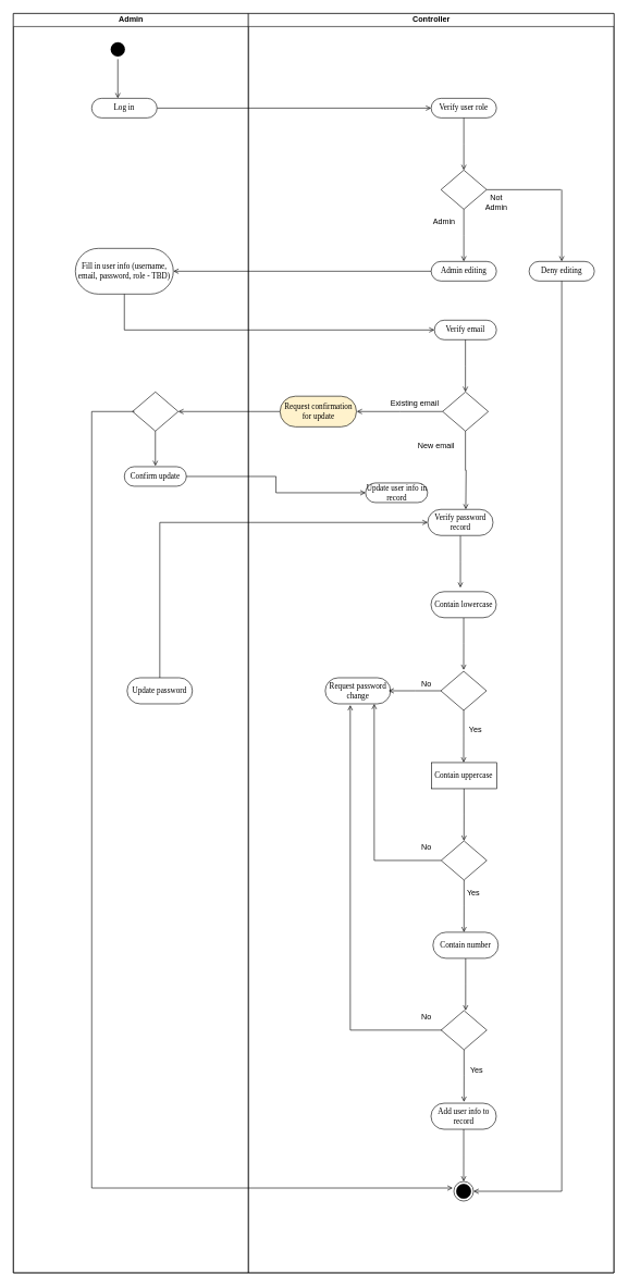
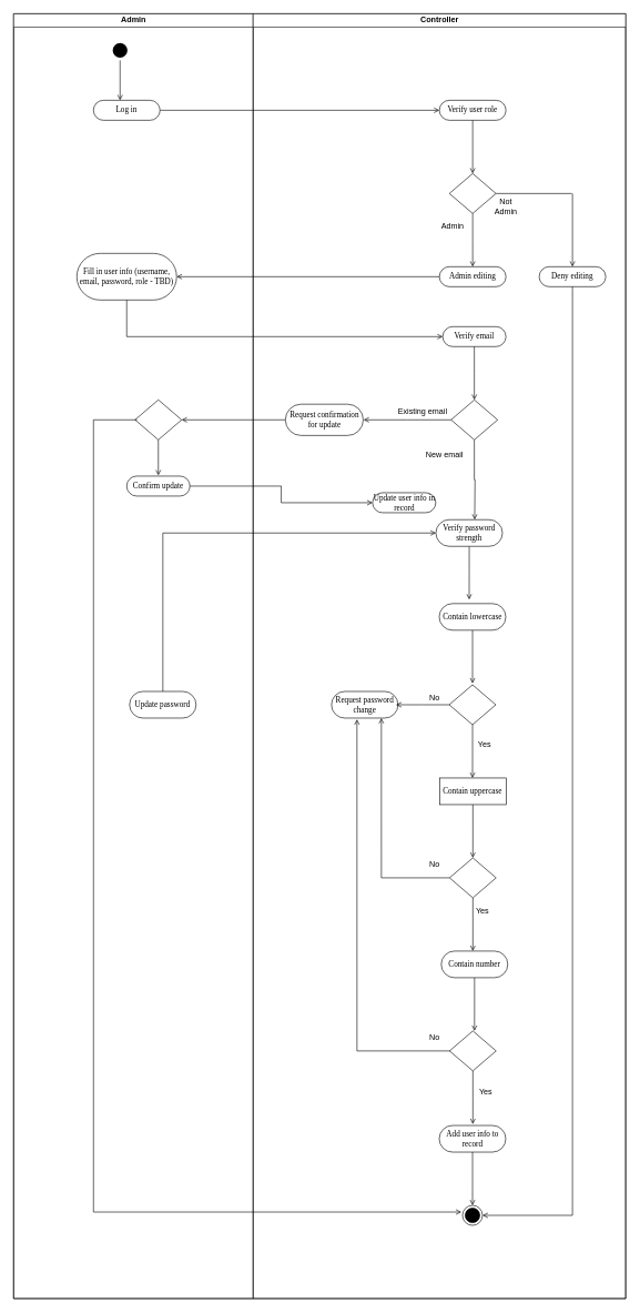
  <mxCell id="0" />
  <mxCell id="1" parent="0" />
  <mxCell id="2" value="" style="swimlane;html=1;childLayout=stackLayout;startSize=0;rounded=0;shadow=0;comic=0;labelBackgroundColor=none;strokeWidth=1;fontFamily=Verdana;fontSize=12;align=center;" vertex="1" parent="1"><mxGeometry x="20" y="20" width="920" height="1930" as="geometry" /></mxCell>
  <mxCell id="3" style="edgeStyle=none;rounded=0;html=1;labelBackgroundColor=none;startArrow=none;startFill=0;startSize=5;endArrow=classicThin;endFill=1;endSize=5;jettySize=auto;orthogonalLoop=1;strokeWidth=1;fontFamily=Verdana;fontSize=12" edge="1" parent="2"><mxGeometry relative="1" as="geometry"><mxPoint x="180" y="363.043" as="sourcePoint" /></mxGeometry></mxCell>
  <mxCell id="4" value="" style="edgeStyle=orthogonalEdgeStyle;rounded=0;orthogonalLoop=1;jettySize=auto;html=1;endArrow=open;endFill=0;" edge="1" parent="2" source="10" target="52"><mxGeometry relative="1" as="geometry" /></mxCell>
  <mxCell id="5" value="Admin" style="swimlane;html=1;startSize=20;" vertex="1" parent="2"><mxGeometry width="360" height="1930" as="geometry"><mxRectangle width="30" height="1880" as="alternateBounds" /></mxGeometry></mxCell>
  <mxCell id="6" value="Fill in user info (username, email, password, role - TBD)" style="rounded=1;whiteSpace=wrap;html=1;shadow=0;comic=0;labelBackgroundColor=none;strokeWidth=1;fontFamily=Verdana;fontSize=12;align=center;arcSize=50;" vertex="1" parent="5"><mxGeometry x="95" y="360" width="150" height="70" as="geometry" /></mxCell>
  <mxCell id="7" value="" style="group" vertex="1" connectable="0" parent="5"><mxGeometry x="120" y="130" width="100" height="30" as="geometry" /></mxCell>
  <mxCell id="8" value="" style="group" vertex="1" connectable="0" parent="7"><mxGeometry width="100" height="30" as="geometry" /></mxCell>
  <mxCell id="9" value="" style="group" vertex="1" connectable="0" parent="8"><mxGeometry width="100" height="30" as="geometry" /></mxCell>
  <mxCell id="10" value="Log in" style="rounded=1;whiteSpace=wrap;html=1;shadow=0;comic=0;labelBackgroundColor=none;strokeWidth=1;fontFamily=Verdana;fontSize=12;align=center;arcSize=50;" vertex="1" parent="9"><mxGeometry width="100" height="30" as="geometry" /></mxCell>
  <mxCell id="11" value="" style="ellipse;html=1;shape=startState;fillColor=#000000;strokeColor=none;" vertex="1" parent="5"><mxGeometry x="145" y="40" width="30" height="30" as="geometry" /></mxCell>
  <mxCell id="12" value="" style="edgeStyle=orthogonalEdgeStyle;rounded=0;orthogonalLoop=1;jettySize=auto;html=1;endArrow=open;endFill=0;" edge="1" parent="2" source="53" target="6"><mxGeometry relative="1" as="geometry" /></mxCell>
  <mxCell id="13" value="" style="edgeStyle=orthogonalEdgeStyle;rounded=0;orthogonalLoop=1;jettySize=auto;html=1;endArrow=open;endFill=0;" edge="1" parent="2" source="6" target="54"><mxGeometry relative="1" as="geometry"><Array as="points"><mxPoint x="170" y="485" /></Array></mxGeometry></mxCell>
  <mxCell id="14" value="Controller" style="swimlane;html=1;startSize=20;" vertex="1" parent="2"><mxGeometry x="360" width="560" height="1930" as="geometry" /></mxCell>
  <mxCell id="15" value="" style="rhombus;whiteSpace=wrap;html=1;" vertex="1" parent="14"><mxGeometry x="-177.5" y="580" width="70" height="60" as="geometry" /></mxCell>
  <mxCell id="16" value="" style="group" vertex="1" connectable="0" parent="14"><mxGeometry x="-190" y="693.5" width="95" height="31" as="geometry" /></mxCell>
  <mxCell id="17" value="Confirm update" style="rounded=1;whiteSpace=wrap;html=1;shadow=0;comic=0;labelBackgroundColor=none;strokeWidth=1;fontFamily=Verdana;fontSize=12;align=center;arcSize=50;" vertex="1" parent="16"><mxGeometry y="1" width="95" height="30" as="geometry" /></mxCell>
  <mxCell id="18" value="" style="edgeStyle=orthogonalEdgeStyle;rounded=0;orthogonalLoop=1;jettySize=auto;html=1;endArrow=open;endFill=0;" edge="1" parent="16"><mxGeometry relative="1" as="geometry"><mxPoint x="47.5" y="-53.5" as="sourcePoint" /><mxPoint x="47.5" as="targetPoint" /><Array as="points"><mxPoint x="47.5" /><mxPoint x="46.5" y="20" /></Array></mxGeometry></mxCell>
  <mxCell id="19" value="" style="edgeStyle=orthogonalEdgeStyle;rounded=0;orthogonalLoop=1;jettySize=auto;html=1;endArrow=open;endFill=0;" edge="1" parent="14" source="17" target="22"><mxGeometry relative="1" as="geometry" /></mxCell>
  <mxCell id="20" value="" style="edgeStyle=orthogonalEdgeStyle;rounded=0;orthogonalLoop=1;jettySize=auto;html=1;endArrow=open;endFill=0;entryX=1;entryY=0.5;entryDx=0;entryDy=0;" edge="1" parent="14" source="21" target="15"><mxGeometry relative="1" as="geometry"><mxPoint x="-134.5" y="610" as="targetPoint" /></mxGeometry></mxCell>
- <mxCell id="21" value="Request confirmation for update" style="rounded=1;whiteSpace=wrap;html=1;shadow=0;comic=0;labelBackgroundColor=none;strokeWidth=1;fontFamily=Verdana;fontSize=12;align=center;arcSize=50;fillColor=#fff2cc;" vertex="1" parent="14"><mxGeometry x="48.5" y="586.5" width="117" height="47" as="geometry" /></mxCell>
+ <mxCell id="21" value="Request confirmation for update" style="rounded=1;whiteSpace=wrap;html=1;shadow=0;comic=0;labelBackgroundColor=none;strokeWidth=1;fontFamily=Verdana;fontSize=12;align=center;arcSize=50;" vertex="1" parent="14"><mxGeometry x="48.5" y="586.5" width="117" height="47" as="geometry" /></mxCell>
  <mxCell id="22" value="Update user info in record" style="rounded=1;whiteSpace=wrap;html=1;shadow=0;comic=0;labelBackgroundColor=none;strokeWidth=1;fontFamily=Verdana;fontSize=12;align=center;arcSize=50;" vertex="1" parent="14"><mxGeometry x="179.5" y="719.5" width="95" height="30" as="geometry" /></mxCell>
  <mxCell id="23" value="Existing email" style="text;html=1;strokeColor=none;fillColor=none;align=center;verticalAlign=middle;whiteSpace=wrap;rounded=0;" vertex="1" parent="14"><mxGeometry x="215" y="586.5" width="80" height="20" as="geometry" /></mxCell>
  <mxCell id="24" value="Update password" style="rounded=1;whiteSpace=wrap;html=1;shadow=0;comic=0;labelBackgroundColor=none;strokeWidth=1;fontFamily=Verdana;fontSize=12;align=center;arcSize=50;" vertex="1" parent="14"><mxGeometry x="-185.75" y="1018" width="100" height="40" as="geometry" /></mxCell>
  <mxCell id="25" value="Request password change" style="rounded=1;whiteSpace=wrap;html=1;shadow=0;comic=0;labelBackgroundColor=none;strokeWidth=1;fontFamily=Verdana;fontSize=12;align=center;arcSize=50;" vertex="1" parent="14"><mxGeometry x="117.75" y="1018" width="100" height="40" as="geometry" /></mxCell>
  <mxCell id="26" value="No" style="text;html=1;strokeColor=none;fillColor=none;align=center;verticalAlign=middle;whiteSpace=wrap;rounded=0;" vertex="1" parent="14"><mxGeometry x="252.75" y="1268" width="40" height="20" as="geometry" /></mxCell>
  <mxCell id="27" value="No" style="text;html=1;strokeColor=none;fillColor=none;align=center;verticalAlign=middle;whiteSpace=wrap;rounded=0;" vertex="1" parent="14"><mxGeometry x="252.75" y="1528" width="40" height="20" as="geometry" /></mxCell>
  <mxCell id="28" value="No" style="text;html=1;strokeColor=none;fillColor=none;align=center;verticalAlign=middle;whiteSpace=wrap;rounded=0;" vertex="1" parent="14"><mxGeometry x="252.75" y="1018" width="40" height="20" as="geometry" /></mxCell>
  <mxCell id="29" value="" style="edgeStyle=orthogonalEdgeStyle;rounded=0;orthogonalLoop=1;jettySize=auto;html=1;endArrow=open;endFill=0;entryX=0.75;entryY=1;entryDx=0;entryDy=0;" edge="1" parent="14" source="50" target="25"><mxGeometry relative="1" as="geometry"><mxPoint x="215.25" y="1298" as="targetPoint" /></mxGeometry></mxCell>
  <mxCell id="30" value="" style="edgeStyle=orthogonalEdgeStyle;rounded=0;orthogonalLoop=1;jettySize=auto;html=1;endArrow=open;endFill=0;entryX=0.383;entryY=1.047;entryDx=0;entryDy=0;entryPerimeter=0;" edge="1" parent="14" target="25"><mxGeometry relative="1" as="geometry"><mxPoint x="297.75" y="1558" as="sourcePoint" /><mxPoint x="217.75" y="1558" as="targetPoint" /><Array as="points"><mxPoint x="156" y="1558" /></Array></mxGeometry></mxCell>
  <mxCell id="31" value="" style="edgeStyle=orthogonalEdgeStyle;rounded=0;orthogonalLoop=1;jettySize=auto;html=1;endArrow=open;endFill=0;" edge="1" parent="14" source="42"><mxGeometry relative="1" as="geometry"><mxPoint x="324.75" y="880.0" as="targetPoint" /></mxGeometry></mxCell>
  <mxCell id="32" value="" style="edgeStyle=orthogonalEdgeStyle;rounded=0;orthogonalLoop=1;jettySize=auto;html=1;endArrow=open;endFill=0;" edge="1" parent="14" source="48"><mxGeometry relative="1" as="geometry"><mxPoint x="329.75" y="1006" as="targetPoint" /></mxGeometry></mxCell>
  <mxCell id="33" value="" style="edgeStyle=orthogonalEdgeStyle;rounded=0;orthogonalLoop=1;jettySize=auto;html=1;endArrow=open;endFill=0;" edge="1" parent="14" source="49"><mxGeometry relative="1" as="geometry"><mxPoint x="214.75" y="1038" as="targetPoint" /></mxGeometry></mxCell>
  <mxCell id="34" value="" style="edgeStyle=orthogonalEdgeStyle;rounded=0;orthogonalLoop=1;jettySize=auto;html=1;endArrow=open;endFill=0;entryX=0;entryY=0.5;entryDx=0;entryDy=0;" edge="1" parent="14" source="24" target="42"><mxGeometry relative="1" as="geometry"><mxPoint x="-135.75" y="938" as="targetPoint" /><Array as="points"><mxPoint x="-135.25" y="780" /></Array></mxGeometry></mxCell>
  <mxCell id="35" value="" style="edgeStyle=orthogonalEdgeStyle;rounded=0;orthogonalLoop=1;jettySize=auto;html=1;endArrow=open;endFill=0;" edge="1" parent="14" source="49"><mxGeometry relative="1" as="geometry"><mxPoint x="329.75" y="1148" as="targetPoint" /></mxGeometry></mxCell>
  <mxCell id="36" value="" style="edgeStyle=orthogonalEdgeStyle;rounded=0;orthogonalLoop=1;jettySize=auto;html=1;endArrow=open;endFill=0;" edge="1" parent="14" source="47"><mxGeometry relative="1" as="geometry"><mxPoint x="330.25" y="1268" as="targetPoint" /></mxGeometry></mxCell>
  <mxCell id="37" value="" style="edgeStyle=orthogonalEdgeStyle;rounded=0;orthogonalLoop=1;jettySize=auto;html=1;endArrow=open;endFill=0;" edge="1" parent="14" source="50"><mxGeometry relative="1" as="geometry"><mxPoint x="330.25" y="1408" as="targetPoint" /></mxGeometry></mxCell>
  <mxCell id="38" value="" style="edgeStyle=orthogonalEdgeStyle;rounded=0;orthogonalLoop=1;jettySize=auto;html=1;endArrow=open;endFill=0;" edge="1" parent="14" source="51"><mxGeometry relative="1" as="geometry"><mxPoint x="332.75" y="1528" as="targetPoint" /></mxGeometry></mxCell>
  <mxCell id="39" value="New email" style="text;html=1;strokeColor=none;fillColor=none;align=center;verticalAlign=middle;whiteSpace=wrap;rounded=0;" vertex="1" parent="14"><mxGeometry x="247.75" y="653" width="80" height="20" as="geometry" /></mxCell>
  <mxCell id="40" value="" style="ellipse;html=1;shape=endState;fillColor=#000000;" vertex="1" parent="14"><mxGeometry x="314.75" y="1790" width="30" height="30" as="geometry" /></mxCell>
  <mxCell id="41" value="Add user info to record" style="rounded=1;whiteSpace=wrap;html=1;shadow=0;comic=0;labelBackgroundColor=none;strokeWidth=1;fontFamily=Verdana;fontSize=12;align=center;arcSize=50;" vertex="1" parent="14"><mxGeometry x="279.75" y="1670" width="100" height="40" as="geometry" /></mxCell>
- <mxCell id="42" value="Verify password record" style="rounded=1;whiteSpace=wrap;html=1;shadow=0;comic=0;labelBackgroundColor=none;strokeWidth=1;fontFamily=Verdana;fontSize=12;align=center;arcSize=50;" vertex="1" parent="14"><mxGeometry x="274.75" y="760" width="100" height="40" as="geometry" /></mxCell>
+ <mxCell id="42" value="Verify password strength" style="rounded=1;whiteSpace=wrap;html=1;shadow=0;comic=0;labelBackgroundColor=none;strokeWidth=1;fontFamily=Verdana;fontSize=12;align=center;arcSize=50;" vertex="1" parent="14"><mxGeometry x="274.75" y="760" width="100" height="40" as="geometry" /></mxCell>
  <mxCell id="43" value="" style="rhombus;whiteSpace=wrap;html=1;" vertex="1" parent="14"><mxGeometry x="295.25" y="1528" width="70" height="60" as="geometry" /></mxCell>
  <mxCell id="44" value="Yes" style="text;html=1;strokeColor=none;fillColor=none;align=center;verticalAlign=middle;whiteSpace=wrap;rounded=0;" vertex="1" parent="14"><mxGeometry x="330" y="1610" width="40" height="20" as="geometry" /></mxCell>
  <mxCell id="45" value="Yes" style="text;html=1;strokeColor=none;fillColor=none;align=center;verticalAlign=middle;whiteSpace=wrap;rounded=0;" vertex="1" parent="14"><mxGeometry x="327.75" y="1088" width="40" height="20" as="geometry" /></mxCell>
  <mxCell id="46" value="Yes" style="text;html=1;strokeColor=none;fillColor=none;align=center;verticalAlign=middle;whiteSpace=wrap;rounded=0;" vertex="1" parent="14"><mxGeometry x="325.25" y="1338" width="40" height="20" as="geometry" /></mxCell>
  <mxCell id="47" value="Contain uppercase" style="whiteSpace=wrap;html=1;shadow=0;comic=0;labelBackgroundColor=none;strokeWidth=1;fontFamily=Verdana;fontSize=12;align=center;arcSize=50;rounded=0;" vertex="1" parent="14"><mxGeometry x="280.25" y="1148" width="100" height="40" as="geometry" /></mxCell>
  <mxCell id="48" value="Contain lowercase" style="rounded=1;whiteSpace=wrap;html=1;shadow=0;comic=0;labelBackgroundColor=none;strokeWidth=1;fontFamily=Verdana;fontSize=12;align=center;arcSize=50;" vertex="1" parent="14"><mxGeometry x="279.75" y="886" width="100" height="40" as="geometry" /></mxCell>
  <mxCell id="49" value="" style="rhombus;whiteSpace=wrap;html=1;" vertex="1" parent="14"><mxGeometry x="294.75" y="1008" width="70" height="60" as="geometry" /></mxCell>
  <mxCell id="50" value="" style="rhombus;whiteSpace=wrap;html=1;" vertex="1" parent="14"><mxGeometry x="295.25" y="1268" width="70" height="60" as="geometry" /></mxCell>
  <mxCell id="51" value="Contain number" style="rounded=1;whiteSpace=wrap;html=1;shadow=0;comic=0;labelBackgroundColor=none;strokeWidth=1;fontFamily=Verdana;fontSize=12;align=center;arcSize=50;" vertex="1" parent="14"><mxGeometry x="282.75" y="1408" width="100" height="40" as="geometry" /></mxCell>
  <mxCell id="52" value="Verify user role" style="rounded=1;whiteSpace=wrap;html=1;shadow=0;comic=0;labelBackgroundColor=none;strokeWidth=1;fontFamily=Verdana;fontSize=12;align=center;arcSize=50;" vertex="1" parent="14"><mxGeometry x="280" y="130" width="100" height="30" as="geometry" /></mxCell>
  <mxCell id="53" value="Admin editing" style="rounded=1;whiteSpace=wrap;html=1;shadow=0;comic=0;labelBackgroundColor=none;strokeWidth=1;fontFamily=Verdana;fontSize=12;align=center;arcSize=50;" vertex="1" parent="14"><mxGeometry x="280" y="380" width="100" height="30" as="geometry" /></mxCell>
  <mxCell id="54" value="Verify email" style="rounded=1;whiteSpace=wrap;html=1;shadow=0;comic=0;labelBackgroundColor=none;strokeWidth=1;fontFamily=Verdana;fontSize=12;align=center;arcSize=50;" vertex="1" parent="14"><mxGeometry x="285" y="470" width="95" height="30" as="geometry" /></mxCell>
  <mxCell id="55" value="" style="rhombus;whiteSpace=wrap;html=1;" vertex="1" parent="14"><mxGeometry x="297.5" y="580" width="70" height="60" as="geometry" /></mxCell>
  <mxCell id="56" value="Deny editing" style="rounded=1;whiteSpace=wrap;html=1;shadow=0;comic=0;labelBackgroundColor=none;strokeWidth=1;fontFamily=Verdana;fontSize=12;align=center;arcSize=50;" vertex="1" parent="14"><mxGeometry x="430" y="380" width="100" height="30" as="geometry" /></mxCell>
  <mxCell id="57" value="Admin" style="text;html=1;strokeColor=none;fillColor=none;align=center;verticalAlign=middle;whiteSpace=wrap;rounded=0;" vertex="1" parent="14"><mxGeometry x="280" y="310" width="40" height="20" as="geometry" /></mxCell>
  <mxCell id="58" value="" style="rhombus;whiteSpace=wrap;html=1;" vertex="1" parent="14"><mxGeometry x="295" y="240" width="70" height="60" as="geometry" /></mxCell>
  <mxCell id="59" value="Not Admin" style="text;html=1;strokeColor=none;fillColor=none;align=center;verticalAlign=middle;whiteSpace=wrap;rounded=0;" vertex="1" parent="14"><mxGeometry x="360" y="280" width="40" height="20" as="geometry" /></mxCell>
  <mxCell id="60" value="" style="endArrow=none;html=1;exitX=1;exitY=0.5;exitDx=0;exitDy=0;" edge="1" parent="14" source="58"><mxGeometry width="50" height="50" relative="1" as="geometry"><mxPoint x="370" y="270" as="sourcePoint" /><mxPoint x="479" y="270" as="targetPoint" /></mxGeometry></mxCell>
  <mxCell id="61" value="" style="endArrow=open;html=1;entryX=0.5;entryY=0;entryDx=0;entryDy=0;endFill=0;" edge="1" parent="14" target="56"><mxGeometry width="50" height="50" relative="1" as="geometry"><mxPoint x="480" y="270" as="sourcePoint" /><mxPoint x="510" y="290" as="targetPoint" /></mxGeometry></mxCell>
  <mxCell id="62" value="" style="edgeStyle=orthogonalEdgeStyle;rounded=0;orthogonalLoop=1;jettySize=auto;html=1;endArrow=open;endFill=0;entryX=1;entryY=0.5;entryDx=0;entryDy=0;" edge="1" parent="14" source="55"><mxGeometry relative="1" as="geometry"><mxPoint x="166" y="610" as="targetPoint" /></mxGeometry></mxCell>
  <mxCell id="63" value="" style="edgeStyle=orthogonalEdgeStyle;rounded=0;orthogonalLoop=1;jettySize=auto;html=1;endArrow=open;endFill=0;entryX=1;entryY=0.5;entryDx=0;entryDy=0;" edge="1" parent="14" source="56" target="40"><mxGeometry relative="1" as="geometry"><mxPoint x="480" y="1870" as="targetPoint" /><Array as="points"><mxPoint x="480" y="1805" /></Array></mxGeometry></mxCell>
  <mxCell id="64" value="" style="endArrow=open;html=1;endFill=0;" edge="1" parent="1" source="11"><mxGeometry width="50" height="50" relative="1" as="geometry"><mxPoint x="470" y="340" as="sourcePoint" /><mxPoint x="180" y="150" as="targetPoint" /></mxGeometry></mxCell>
  <mxCell id="65" value="" style="edgeStyle=orthogonalEdgeStyle;rounded=0;orthogonalLoop=1;jettySize=auto;html=1;endArrow=open;endFill=0;" edge="1" parent="1" source="52"><mxGeometry relative="1" as="geometry"><mxPoint x="710" y="260" as="targetPoint" /></mxGeometry></mxCell>
  <mxCell id="66" value="" style="edgeStyle=orthogonalEdgeStyle;rounded=0;orthogonalLoop=1;jettySize=auto;html=1;endArrow=open;endFill=0;" edge="1" parent="1" source="58"><mxGeometry relative="1" as="geometry"><mxPoint x="710" y="400" as="targetPoint" /></mxGeometry></mxCell>
  <mxCell id="67" value="" style="edgeStyle=orthogonalEdgeStyle;rounded=0;orthogonalLoop=1;jettySize=auto;html=1;endArrow=open;endFill=0;" edge="1" parent="1" source="54"><mxGeometry relative="1" as="geometry"><mxPoint x="712.5" y="600" as="targetPoint" /></mxGeometry></mxCell>
  <mxCell id="68" value="" style="edgeStyle=orthogonalEdgeStyle;rounded=0;orthogonalLoop=1;jettySize=auto;html=1;endArrow=open;endFill=0;" edge="1" parent="1"><mxGeometry relative="1" as="geometry"><mxPoint x="205.5" y="630" as="sourcePoint" /><mxPoint x="693" y="1820" as="targetPoint" /><Array as="points"><mxPoint x="140" y="630" /><mxPoint x="140" y="1820" /></Array></mxGeometry></mxCell>
  <mxCell id="69" value="" style="edgeStyle=orthogonalEdgeStyle;rounded=0;orthogonalLoop=1;jettySize=auto;html=1;endArrow=open;endFill=0;" edge="1" parent="1" source="55"><mxGeometry relative="1" as="geometry"><mxPoint x="713" y="780" as="targetPoint" /></mxGeometry></mxCell>
  <mxCell id="70" value="" style="edgeStyle=orthogonalEdgeStyle;rounded=0;orthogonalLoop=1;jettySize=auto;html=1;endArrow=open;endFill=0;" edge="1" parent="1" source="43"><mxGeometry relative="1" as="geometry"><mxPoint x="710.25" y="1688" as="targetPoint" /></mxGeometry></mxCell>
  <mxCell id="71" value="" style="edgeStyle=orthogonalEdgeStyle;rounded=0;orthogonalLoop=1;jettySize=auto;html=1;endArrow=open;endFill=0;" edge="1" parent="1" source="41"><mxGeometry relative="1" as="geometry"><mxPoint x="709.75" y="1810" as="targetPoint" /></mxGeometry></mxCell>
